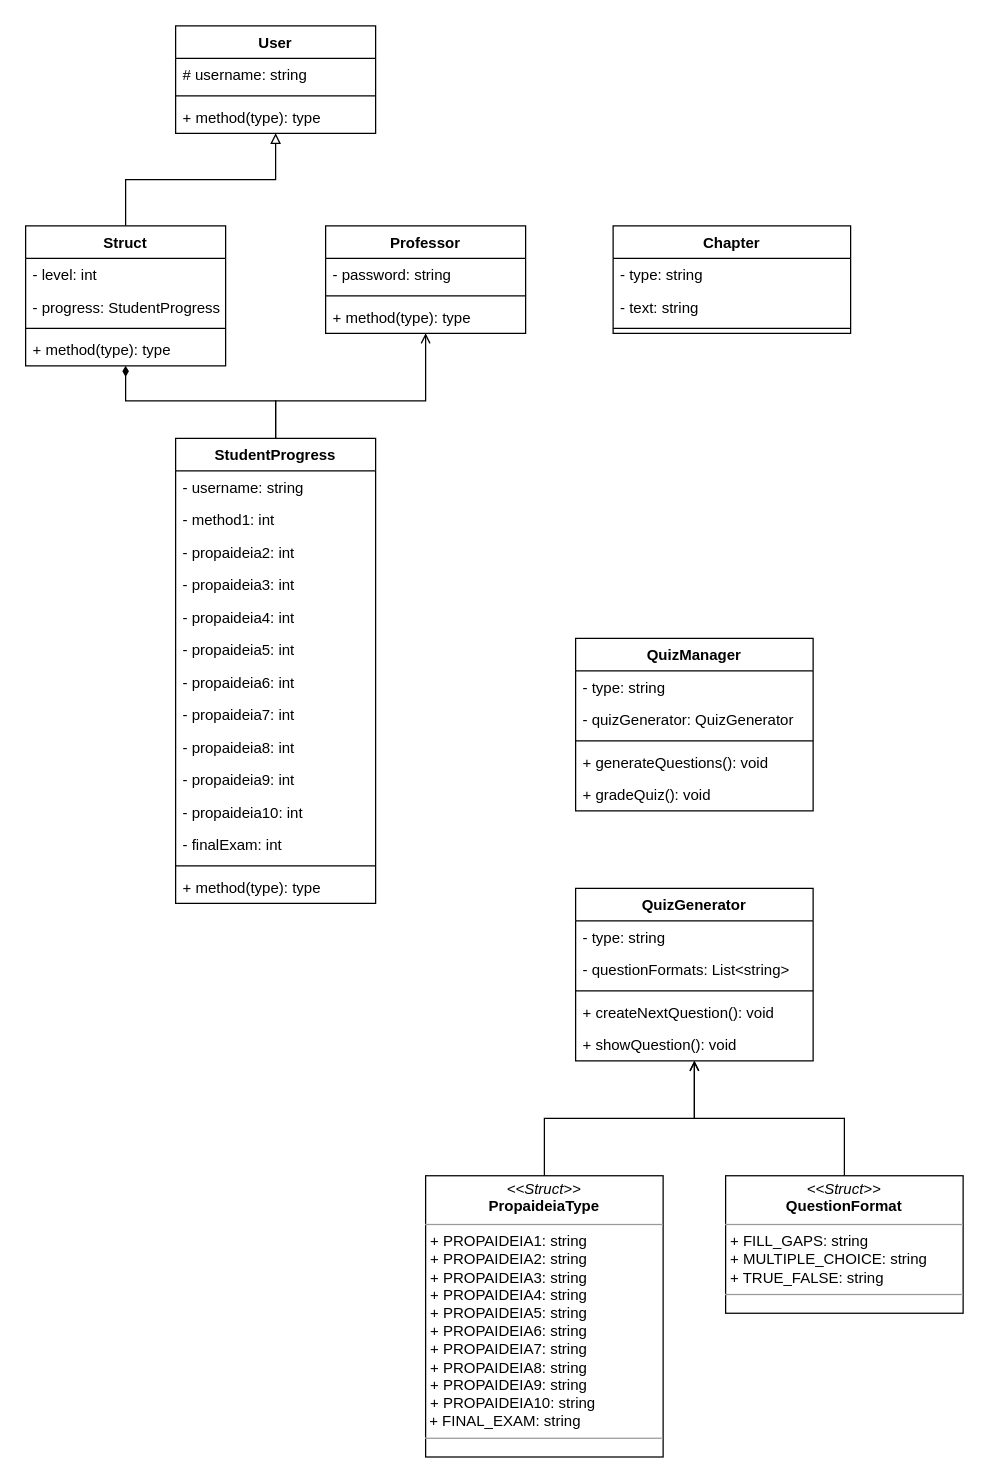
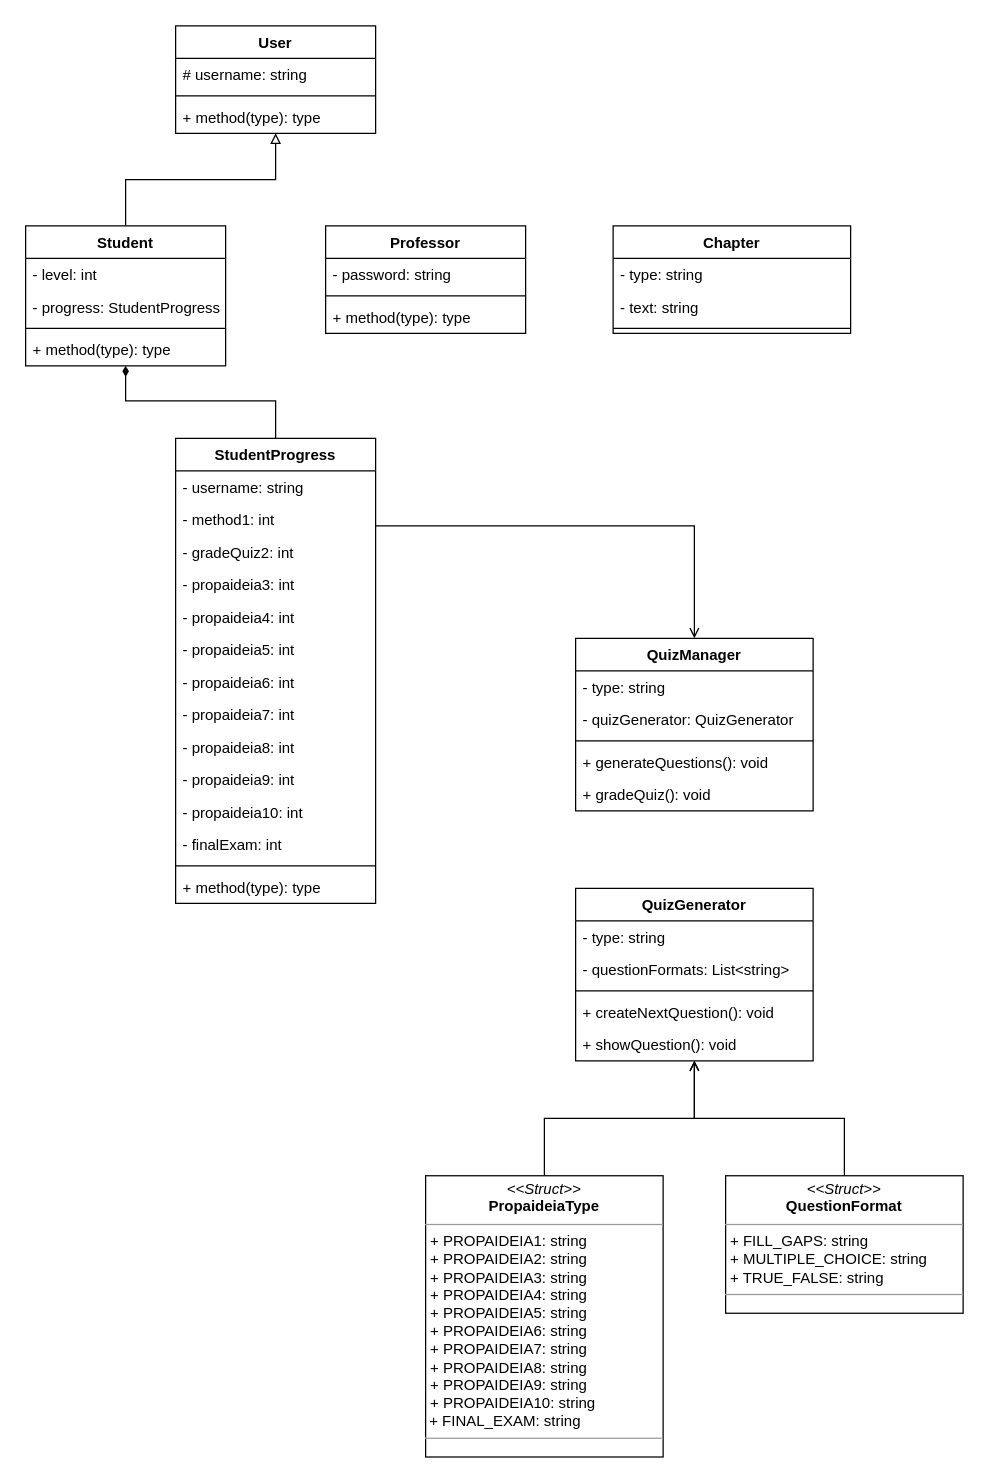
  <mxCell id="0" />
  <mxCell id="1" parent="0" />
  <mxCell id="2" style="edgeStyle=orthogonalEdgeStyle;rounded=0;orthogonalLoop=1;jettySize=auto;html=1;exitX=0.5;exitY=0;exitDx=0;exitDy=0;endArrow=block;endFill=0;" edge="1" parent="1" source="9" target="5"><mxGeometry relative="1" as="geometry" /></mxCell>
  <mxCell id="3" style="edgeStyle=orthogonalEdgeStyle;rounded=0;orthogonalLoop=1;jettySize=auto;html=1;exitX=0.5;exitY=0;exitDx=0;exitDy=0;endArrow=diamondThin;endFill=1;" edge="1" parent="1" source="18" target="9"><mxGeometry relative="1" as="geometry"><Array as="points"><mxPoint x="220" y="320" /><mxPoint x="100" y="320" /></Array></mxGeometry></mxCell>
- <mxCell id="4" style="edgeStyle=orthogonalEdgeStyle;rounded=0;orthogonalLoop=1;jettySize=auto;html=1;exitX=0.5;exitY=0;exitDx=0;exitDy=0;endArrow=open;endFill=0;" edge="1" parent="1" source="18" target="14"><mxGeometry relative="1" as="geometry"><Array as="points"><mxPoint x="220" y="320" /><mxPoint x="340" y="320" /></Array></mxGeometry></mxCell>
  <mxCell id="5" value="User" style="swimlane;fontStyle=1;align=center;verticalAlign=top;childLayout=stackLayout;horizontal=1;startSize=26;horizontalStack=0;resizeParent=1;resizeParentMax=0;resizeLast=0;collapsible=1;marginBottom=0;" vertex="1" parent="1"><mxGeometry x="140" y="20" width="160" height="86" as="geometry" /></mxCell>
  <mxCell id="6" value="# username: string" style="text;strokeColor=none;fillColor=none;align=left;verticalAlign=top;spacingLeft=4;spacingRight=4;overflow=hidden;rotatable=0;points=[[0,0.5],[1,0.5]];portConstraint=eastwest;" vertex="1" parent="5"><mxGeometry y="26" width="160" height="26" as="geometry" /></mxCell>
  <mxCell id="7" value="" style="line;strokeWidth=1;fillColor=none;align=left;verticalAlign=middle;spacingTop=-1;spacingLeft=3;spacingRight=3;rotatable=0;labelPosition=right;points=[];portConstraint=eastwest;" vertex="1" parent="5"><mxGeometry y="52" width="160" height="8" as="geometry" /></mxCell>
  <mxCell id="8" value="+ method(type): type" style="text;strokeColor=none;fillColor=none;align=left;verticalAlign=top;spacingLeft=4;spacingRight=4;overflow=hidden;rotatable=0;points=[[0,0.5],[1,0.5]];portConstraint=eastwest;" vertex="1" parent="5"><mxGeometry y="60" width="160" height="26" as="geometry" /></mxCell>
- <mxCell id="9" value="Struct" style="swimlane;fontStyle=1;align=center;verticalAlign=top;childLayout=stackLayout;horizontal=1;startSize=26;horizontalStack=0;resizeParent=1;resizeParentMax=0;resizeLast=0;collapsible=1;marginBottom=0;" vertex="1" parent="1"><mxGeometry x="20" y="180" width="160" height="112" as="geometry" /></mxCell>
+ <mxCell id="9" value="Student" style="swimlane;fontStyle=1;align=center;verticalAlign=top;childLayout=stackLayout;horizontal=1;startSize=26;horizontalStack=0;resizeParent=1;resizeParentMax=0;resizeLast=0;collapsible=1;marginBottom=0;" vertex="1" parent="1"><mxGeometry x="20" y="180" width="160" height="112" as="geometry" /></mxCell>
  <mxCell id="10" value="- level: int" style="text;strokeColor=none;fillColor=none;align=left;verticalAlign=top;spacingLeft=4;spacingRight=4;overflow=hidden;rotatable=0;points=[[0,0.5],[1,0.5]];portConstraint=eastwest;" vertex="1" parent="9"><mxGeometry y="26" width="160" height="26" as="geometry" /></mxCell>
  <mxCell id="11" value="- progress: StudentProgress" style="text;strokeColor=none;fillColor=none;align=left;verticalAlign=top;spacingLeft=4;spacingRight=4;overflow=hidden;rotatable=0;points=[[0,0.5],[1,0.5]];portConstraint=eastwest;" vertex="1" parent="9"><mxGeometry y="52" width="160" height="26" as="geometry" /></mxCell>
  <mxCell id="12" value="" style="line;strokeWidth=1;fillColor=none;align=left;verticalAlign=middle;spacingTop=-1;spacingLeft=3;spacingRight=3;rotatable=0;labelPosition=right;points=[];portConstraint=eastwest;" vertex="1" parent="9"><mxGeometry y="78" width="160" height="8" as="geometry" /></mxCell>
  <mxCell id="13" value="+ method(type): type" style="text;strokeColor=none;fillColor=none;align=left;verticalAlign=top;spacingLeft=4;spacingRight=4;overflow=hidden;rotatable=0;points=[[0,0.5],[1,0.5]];portConstraint=eastwest;" vertex="1" parent="9"><mxGeometry y="86" width="160" height="26" as="geometry" /></mxCell>
  <mxCell id="14" value="Professor" style="swimlane;fontStyle=1;align=center;verticalAlign=top;childLayout=stackLayout;horizontal=1;startSize=26;horizontalStack=0;resizeParent=1;resizeParentMax=0;resizeLast=0;collapsible=1;marginBottom=0;" vertex="1" parent="1"><mxGeometry x="260" y="180" width="160" height="86" as="geometry" /></mxCell>
  <mxCell id="15" value="- password: string" style="text;strokeColor=none;fillColor=none;align=left;verticalAlign=top;spacingLeft=4;spacingRight=4;overflow=hidden;rotatable=0;points=[[0,0.5],[1,0.5]];portConstraint=eastwest;" vertex="1" parent="14"><mxGeometry y="26" width="160" height="26" as="geometry" /></mxCell>
  <mxCell id="16" value="" style="line;strokeWidth=1;fillColor=none;align=left;verticalAlign=middle;spacingTop=-1;spacingLeft=3;spacingRight=3;rotatable=0;labelPosition=right;points=[];portConstraint=eastwest;" vertex="1" parent="14"><mxGeometry y="52" width="160" height="8" as="geometry" /></mxCell>
  <mxCell id="17" value="+ method(type): type" style="text;strokeColor=none;fillColor=none;align=left;verticalAlign=top;spacingLeft=4;spacingRight=4;overflow=hidden;rotatable=0;points=[[0,0.5],[1,0.5]];portConstraint=eastwest;" vertex="1" parent="14"><mxGeometry y="60" width="160" height="26" as="geometry" /></mxCell>
  <mxCell id="18" value="StudentProgress" style="swimlane;fontStyle=1;align=center;verticalAlign=top;childLayout=stackLayout;horizontal=1;startSize=26;horizontalStack=0;resizeParent=1;resizeParentMax=0;resizeLast=0;collapsible=1;marginBottom=0;" vertex="1" parent="1"><mxGeometry x="140" y="350" width="160" height="372" as="geometry" /></mxCell>
  <mxCell id="19" value="- username: string" style="text;strokeColor=none;fillColor=none;align=left;verticalAlign=top;spacingLeft=4;spacingRight=4;overflow=hidden;rotatable=0;points=[[0,0.5],[1,0.5]];portConstraint=eastwest;" vertex="1" parent="18"><mxGeometry y="26" width="160" height="26" as="geometry" /></mxCell>
  <mxCell id="20" value="- method1: int" style="text;strokeColor=none;fillColor=none;align=left;verticalAlign=top;spacingLeft=4;spacingRight=4;overflow=hidden;rotatable=0;points=[[0,0.5],[1,0.5]];portConstraint=eastwest;" vertex="1" parent="18"><mxGeometry y="52" width="160" height="26" as="geometry" /></mxCell>
- <mxCell id="21" value="- propaideia2: int" style="text;strokeColor=none;fillColor=none;align=left;verticalAlign=top;spacingLeft=4;spacingRight=4;overflow=hidden;rotatable=0;points=[[0,0.5],[1,0.5]];portConstraint=eastwest;" vertex="1" parent="18"><mxGeometry y="78" width="160" height="26" as="geometry" /></mxCell>
+ <mxCell id="21" value="- gradeQuiz2: int" style="text;strokeColor=none;fillColor=none;align=left;verticalAlign=top;spacingLeft=4;spacingRight=4;overflow=hidden;rotatable=0;points=[[0,0.5],[1,0.5]];portConstraint=eastwest;" vertex="1" parent="18"><mxGeometry y="78" width="160" height="26" as="geometry" /></mxCell>
  <mxCell id="22" value="- propaideia3: int" style="text;strokeColor=none;fillColor=none;align=left;verticalAlign=top;spacingLeft=4;spacingRight=4;overflow=hidden;rotatable=0;points=[[0,0.5],[1,0.5]];portConstraint=eastwest;" vertex="1" parent="18"><mxGeometry y="104" width="160" height="26" as="geometry" /></mxCell>
  <mxCell id="23" value="- propaideia4: int" style="text;strokeColor=none;fillColor=none;align=left;verticalAlign=top;spacingLeft=4;spacingRight=4;overflow=hidden;rotatable=0;points=[[0,0.5],[1,0.5]];portConstraint=eastwest;" vertex="1" parent="18"><mxGeometry y="130" width="160" height="26" as="geometry" /></mxCell>
  <mxCell id="24" value="- propaideia5: int" style="text;strokeColor=none;fillColor=none;align=left;verticalAlign=top;spacingLeft=4;spacingRight=4;overflow=hidden;rotatable=0;points=[[0,0.5],[1,0.5]];portConstraint=eastwest;" vertex="1" parent="18"><mxGeometry y="156" width="160" height="26" as="geometry" /></mxCell>
  <mxCell id="25" value="- propaideia6: int" style="text;strokeColor=none;fillColor=none;align=left;verticalAlign=top;spacingLeft=4;spacingRight=4;overflow=hidden;rotatable=0;points=[[0,0.5],[1,0.5]];portConstraint=eastwest;" vertex="1" parent="18"><mxGeometry y="182" width="160" height="26" as="geometry" /></mxCell>
  <mxCell id="26" value="- propaideia7: int" style="text;strokeColor=none;fillColor=none;align=left;verticalAlign=top;spacingLeft=4;spacingRight=4;overflow=hidden;rotatable=0;points=[[0,0.5],[1,0.5]];portConstraint=eastwest;" vertex="1" parent="18"><mxGeometry y="208" width="160" height="26" as="geometry" /></mxCell>
  <mxCell id="27" value="- propaideia8: int" style="text;strokeColor=none;fillColor=none;align=left;verticalAlign=top;spacingLeft=4;spacingRight=4;overflow=hidden;rotatable=0;points=[[0,0.5],[1,0.5]];portConstraint=eastwest;" vertex="1" parent="18"><mxGeometry y="234" width="160" height="26" as="geometry" /></mxCell>
  <mxCell id="28" value="- propaideia9: int" style="text;strokeColor=none;fillColor=none;align=left;verticalAlign=top;spacingLeft=4;spacingRight=4;overflow=hidden;rotatable=0;points=[[0,0.5],[1,0.5]];portConstraint=eastwest;" vertex="1" parent="18"><mxGeometry y="260" width="160" height="26" as="geometry" /></mxCell>
  <mxCell id="29" value="- propaideia10: int" style="text;strokeColor=none;fillColor=none;align=left;verticalAlign=top;spacingLeft=4;spacingRight=4;overflow=hidden;rotatable=0;points=[[0,0.5],[1,0.5]];portConstraint=eastwest;" vertex="1" parent="18"><mxGeometry y="286" width="160" height="26" as="geometry" /></mxCell>
  <mxCell id="30" value="- finalExam: int" style="text;strokeColor=none;fillColor=none;align=left;verticalAlign=top;spacingLeft=4;spacingRight=4;overflow=hidden;rotatable=0;points=[[0,0.5],[1,0.5]];portConstraint=eastwest;" vertex="1" parent="18"><mxGeometry y="312" width="160" height="26" as="geometry" /></mxCell>
  <mxCell id="31" value="" style="line;strokeWidth=1;fillColor=none;align=left;verticalAlign=middle;spacingTop=-1;spacingLeft=3;spacingRight=3;rotatable=0;labelPosition=right;points=[];portConstraint=eastwest;" vertex="1" parent="18"><mxGeometry y="338" width="160" height="8" as="geometry" /></mxCell>
  <mxCell id="32" value="+ method(type): type" style="text;strokeColor=none;fillColor=none;align=left;verticalAlign=top;spacingLeft=4;spacingRight=4;overflow=hidden;rotatable=0;points=[[0,0.5],[1,0.5]];portConstraint=eastwest;" vertex="1" parent="18"><mxGeometry y="346" width="160" height="26" as="geometry" /></mxCell>
  <mxCell id="33" style="edgeStyle=orthogonalEdgeStyle;rounded=0;orthogonalLoop=1;jettySize=auto;html=1;exitX=0.5;exitY=0;exitDx=0;exitDy=0;endArrow=open;endFill=0;" edge="1" parent="1" source="34" target="37"><mxGeometry relative="1" as="geometry" /></mxCell>
  <mxCell id="34" value="&lt;p style=&quot;margin: 0px ; margin-top: 4px ; text-align: center&quot;&gt;&lt;i&gt;&amp;lt;&amp;lt;Struct&amp;gt;&amp;gt;&lt;/i&gt;&lt;br&gt;&lt;span style=&quot;font-weight: 700&quot;&gt;PropaideiaType&lt;/span&gt;&lt;br&gt;&lt;/p&gt;&lt;hr size=&quot;1&quot;&gt;&lt;p style=&quot;margin: 0px ; margin-left: 4px&quot;&gt;+ PROPAIDEIA1: string&lt;/p&gt;&lt;p style=&quot;margin: 0px ; margin-left: 4px&quot;&gt;+ PROPAIDEIA2: string&lt;/p&gt;&lt;div&gt;&lt;p style=&quot;margin: 0px 0px 0px 4px&quot;&gt;+ PROPAIDEIA3: string&lt;/p&gt;&lt;/div&gt;&lt;div&gt;&lt;p style=&quot;margin: 0px 0px 0px 4px&quot;&gt;+ PROPAIDEIA4: string&lt;/p&gt;&lt;/div&gt;&lt;div&gt;&lt;p style=&quot;margin: 0px 0px 0px 4px&quot;&gt;+ PROPAIDEIA5: string&lt;/p&gt;&lt;/div&gt;&lt;div&gt;&lt;p style=&quot;margin: 0px 0px 0px 4px&quot;&gt;+ PROPAIDEIA6: string&lt;/p&gt;&lt;/div&gt;&lt;div&gt;&lt;p style=&quot;margin: 0px 0px 0px 4px&quot;&gt;+ PROPAIDEIA7: string&lt;/p&gt;&lt;/div&gt;&lt;div&gt;&lt;p style=&quot;margin: 0px 0px 0px 4px&quot;&gt;+ PROPAIDEIA8: string&lt;/p&gt;&lt;/div&gt;&lt;div&gt;&lt;p style=&quot;margin: 0px 0px 0px 4px&quot;&gt;+ PROPAIDEIA9: string&lt;/p&gt;&lt;/div&gt;&lt;div&gt;&lt;p style=&quot;margin: 0px 0px 0px 4px&quot;&gt;+ PROPAIDEIA10: string&lt;/p&gt;&lt;/div&gt;&lt;div&gt;&amp;nbsp;+ FINAL_EXAM: string&lt;/div&gt;&lt;hr size=&quot;1&quot;&gt;&lt;p style=&quot;margin: 0px ; margin-left: 4px&quot;&gt;&lt;br&gt;&lt;/p&gt;" style="verticalAlign=top;align=left;overflow=fill;fontSize=12;fontFamily=Helvetica;html=1;" vertex="1" parent="1"><mxGeometry x="340" y="940" width="190" height="225" as="geometry" /></mxCell>
  <mxCell id="35" style="edgeStyle=orthogonalEdgeStyle;rounded=0;orthogonalLoop=1;jettySize=auto;html=1;exitX=0.5;exitY=0;exitDx=0;exitDy=0;endArrow=open;endFill=0;" edge="1" parent="1" source="36" target="37"><mxGeometry relative="1" as="geometry" /></mxCell>
  <mxCell id="36" value="&lt;p style=&quot;margin: 0px ; margin-top: 4px ; text-align: center&quot;&gt;&lt;i&gt;&amp;lt;&amp;lt;Struct&amp;gt;&amp;gt;&lt;/i&gt;&lt;br&gt;&lt;span style=&quot;font-weight: 700&quot;&gt;QuestionFormat&lt;/span&gt;&lt;br&gt;&lt;/p&gt;&lt;hr size=&quot;1&quot;&gt;&lt;p style=&quot;margin: 0px ; margin-left: 4px&quot;&gt;+ FILL_GAPS: string&lt;/p&gt;&lt;p style=&quot;margin: 0px ; margin-left: 4px&quot;&gt;+ MULTIPLE_CHOICE: string&lt;br&gt;&lt;/p&gt;&lt;p style=&quot;margin: 0px ; margin-left: 4px&quot;&gt;+ TRUE_FALSE: string&lt;br&gt;&lt;/p&gt;&lt;hr size=&quot;1&quot;&gt;&lt;p style=&quot;margin: 0px ; margin-left: 4px&quot;&gt;&lt;br&gt;&lt;/p&gt;" style="verticalAlign=top;align=left;overflow=fill;fontSize=12;fontFamily=Helvetica;html=1;" vertex="1" parent="1"><mxGeometry x="580" y="940" width="190" height="110" as="geometry" /></mxCell>
  <mxCell id="37" value="QuizGenerator" style="swimlane;fontStyle=1;align=center;verticalAlign=top;childLayout=stackLayout;horizontal=1;startSize=26;horizontalStack=0;resizeParent=1;resizeParentMax=0;resizeLast=0;collapsible=1;marginBottom=0;" vertex="1" parent="1"><mxGeometry x="460" y="710" width="190" height="138" as="geometry" /></mxCell>
  <mxCell id="38" value="- type: string" style="text;strokeColor=none;fillColor=none;align=left;verticalAlign=top;spacingLeft=4;spacingRight=4;overflow=hidden;rotatable=0;points=[[0,0.5],[1,0.5]];portConstraint=eastwest;" vertex="1" parent="37"><mxGeometry y="26" width="190" height="26" as="geometry" /></mxCell>
  <mxCell id="39" value="- questionFormats: List&lt;string&gt;" style="text;strokeColor=none;fillColor=none;align=left;verticalAlign=top;spacingLeft=4;spacingRight=4;overflow=hidden;rotatable=0;points=[[0,0.5],[1,0.5]];portConstraint=eastwest;" vertex="1" parent="37"><mxGeometry y="52" width="190" height="26" as="geometry" /></mxCell>
  <mxCell id="40" value="" style="line;strokeWidth=1;fillColor=none;align=left;verticalAlign=middle;spacingTop=-1;spacingLeft=3;spacingRight=3;rotatable=0;labelPosition=right;points=[];portConstraint=eastwest;" vertex="1" parent="37"><mxGeometry y="78" width="190" height="8" as="geometry" /></mxCell>
  <mxCell id="41" value="+ createNextQuestion(): void" style="text;strokeColor=none;fillColor=none;align=left;verticalAlign=top;spacingLeft=4;spacingRight=4;overflow=hidden;rotatable=0;points=[[0,0.5],[1,0.5]];portConstraint=eastwest;" vertex="1" parent="37"><mxGeometry y="86" width="190" height="26" as="geometry" /></mxCell>
  <mxCell id="42" value="+ showQuestion(): void" style="text;strokeColor=none;fillColor=none;align=left;verticalAlign=top;spacingLeft=4;spacingRight=4;overflow=hidden;rotatable=0;points=[[0,0.5],[1,0.5]];portConstraint=eastwest;" vertex="1" parent="37"><mxGeometry y="112" width="190" height="26" as="geometry" /></mxCell>
+ <mxCell id="43" style="edgeStyle=orthogonalEdgeStyle;rounded=0;orthogonalLoop=1;jettySize=auto;html=1;exitX=0.5;exitY=0;exitDx=0;exitDy=0;endArrow=none;endFill=0;startArrow=open;startFill=0;" edge="1" parent="1" source="44" target="18"><mxGeometry relative="1" as="geometry"><Array as="points"><mxPoint x="555" y="420" /></Array></mxGeometry></mxCell>
  <mxCell id="44" value="QuizManager" style="swimlane;fontStyle=1;align=center;verticalAlign=top;childLayout=stackLayout;horizontal=1;startSize=26;horizontalStack=0;resizeParent=1;resizeParentMax=0;resizeLast=0;collapsible=1;marginBottom=0;" vertex="1" parent="1"><mxGeometry x="460" y="510" width="190" height="138" as="geometry" /></mxCell>
  <mxCell id="45" value="- type: string" style="text;strokeColor=none;fillColor=none;align=left;verticalAlign=top;spacingLeft=4;spacingRight=4;overflow=hidden;rotatable=0;points=[[0,0.5],[1,0.5]];portConstraint=eastwest;" vertex="1" parent="44"><mxGeometry y="26" width="190" height="26" as="geometry" /></mxCell>
  <mxCell id="46" value="- quizGenerator: QuizGenerator" style="text;strokeColor=none;fillColor=none;align=left;verticalAlign=top;spacingLeft=4;spacingRight=4;overflow=hidden;rotatable=0;points=[[0,0.5],[1,0.5]];portConstraint=eastwest;" vertex="1" parent="44"><mxGeometry y="52" width="190" height="26" as="geometry" /></mxCell>
  <mxCell id="47" value="" style="line;strokeWidth=1;fillColor=none;align=left;verticalAlign=middle;spacingTop=-1;spacingLeft=3;spacingRight=3;rotatable=0;labelPosition=right;points=[];portConstraint=eastwest;" vertex="1" parent="44"><mxGeometry y="78" width="190" height="8" as="geometry" /></mxCell>
  <mxCell id="48" value="+ generateQuestions(): void" style="text;strokeColor=none;fillColor=none;align=left;verticalAlign=top;spacingLeft=4;spacingRight=4;overflow=hidden;rotatable=0;points=[[0,0.5],[1,0.5]];portConstraint=eastwest;" vertex="1" parent="44"><mxGeometry y="86" width="190" height="26" as="geometry" /></mxCell>
  <mxCell id="49" value="+ gradeQuiz(): void" style="text;strokeColor=none;fillColor=none;align=left;verticalAlign=top;spacingLeft=4;spacingRight=4;overflow=hidden;rotatable=0;points=[[0,0.5],[1,0.5]];portConstraint=eastwest;" vertex="1" parent="44"><mxGeometry y="112" width="190" height="26" as="geometry" /></mxCell>
  <mxCell id="50" value="Chapter" style="swimlane;fontStyle=1;align=center;verticalAlign=top;childLayout=stackLayout;horizontal=1;startSize=26;horizontalStack=0;resizeParent=1;resizeParentMax=0;resizeLast=0;collapsible=1;marginBottom=0;" vertex="1" parent="1"><mxGeometry x="490" y="180" width="190" height="86" as="geometry" /></mxCell>
  <mxCell id="51" value="- type: string" style="text;strokeColor=none;fillColor=none;align=left;verticalAlign=top;spacingLeft=4;spacingRight=4;overflow=hidden;rotatable=0;points=[[0,0.5],[1,0.5]];portConstraint=eastwest;" vertex="1" parent="50"><mxGeometry y="26" width="190" height="26" as="geometry" /></mxCell>
  <mxCell id="52" value="- text: string" style="text;strokeColor=none;fillColor=none;align=left;verticalAlign=top;spacingLeft=4;spacingRight=4;overflow=hidden;rotatable=0;points=[[0,0.5],[1,0.5]];portConstraint=eastwest;" vertex="1" parent="50"><mxGeometry y="52" width="190" height="26" as="geometry" /></mxCell>
  <mxCell id="53" value="" style="line;strokeWidth=1;fillColor=none;align=left;verticalAlign=middle;spacingTop=-1;spacingLeft=3;spacingRight=3;rotatable=0;labelPosition=right;points=[];portConstraint=eastwest;" vertex="1" parent="50"><mxGeometry y="78" width="190" height="8" as="geometry" /></mxCell>
